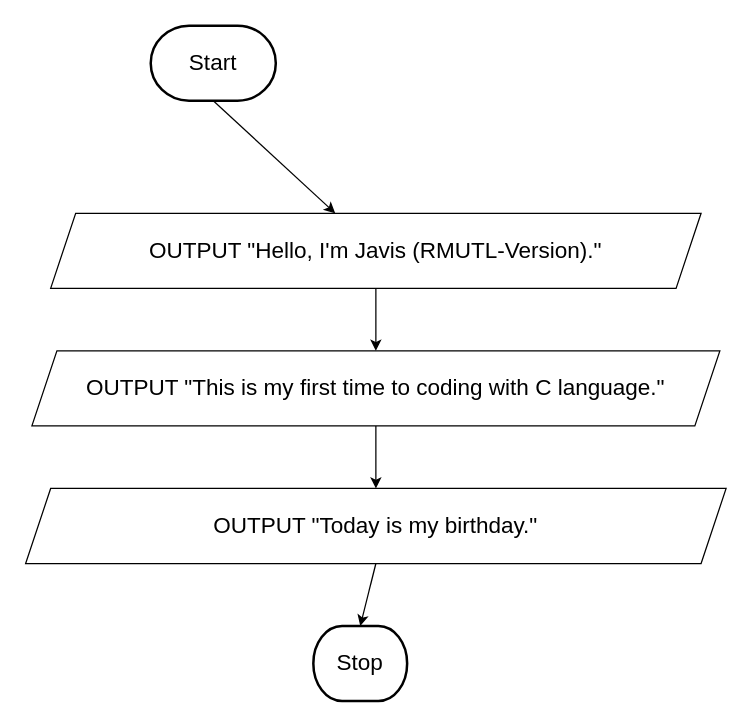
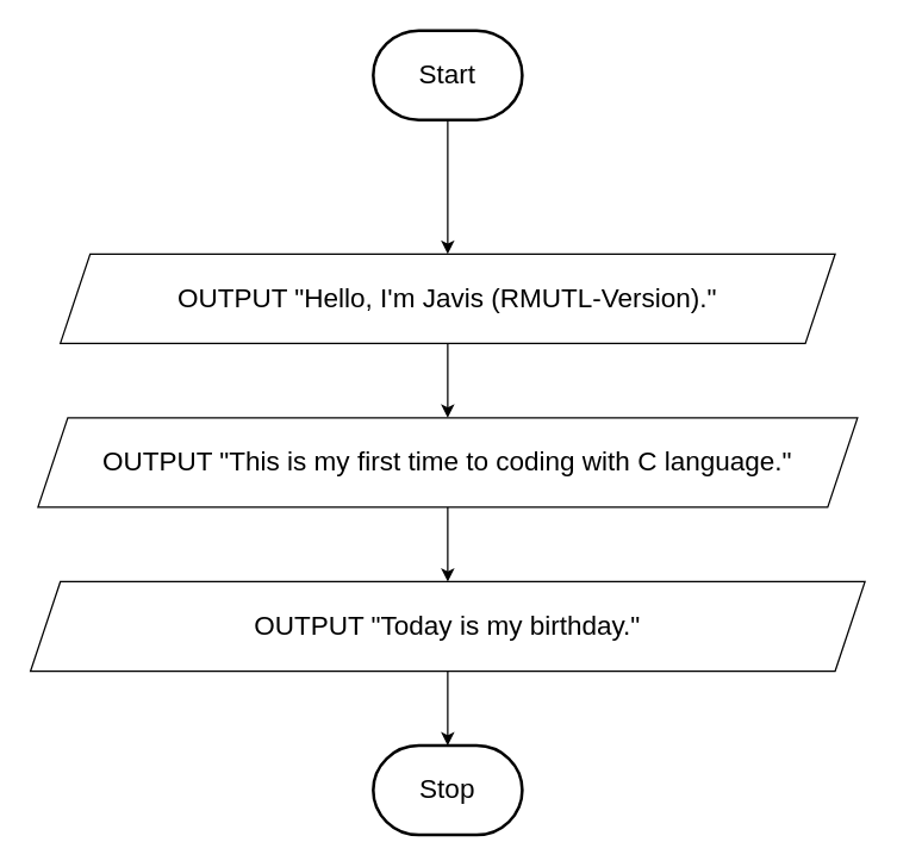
  <mxCell id="0" />
  <mxCell id="1" parent="0" />
  <mxCell id="2" value="&lt;font style=&quot;font-size: 18px;&quot;&gt;OUTPUT &quot;Hello, I'm Javis (RMUTL-Version).&quot;&lt;/font&gt;" style="shape=parallelogram;perimeter=parallelogramPerimeter;whiteSpace=wrap;html=1;fixedSize=1;" vertex="1" parent="1"><mxGeometry x="40" y="170" width="520" height="60" as="geometry" /></mxCell>
  <mxCell id="3" value="&lt;font style=&quot;font-size: 18px;&quot;&gt;OUTPUT &quot;This is my first time to coding with C language.&quot;&lt;/font&gt;" style="shape=parallelogram;perimeter=parallelogramPerimeter;whiteSpace=wrap;html=1;fixedSize=1;" vertex="1" parent="1"><mxGeometry x="25" y="280" width="550" height="60" as="geometry" /></mxCell>
  <mxCell id="4" value="&lt;font style=&quot;font-size: 18px;&quot;&gt;OUTPUT &quot;Today is my birthday.&quot;&lt;/font&gt;" style="shape=parallelogram;perimeter=parallelogramPerimeter;whiteSpace=wrap;html=1;fixedSize=1;" vertex="1" parent="1"><mxGeometry x="20" y="390" width="560" height="60" as="geometry" /></mxCell>
- <mxCell id="5" value="&lt;font style=&quot;font-size: 18px;&quot;&gt;Stop&lt;/font&gt;" style="strokeWidth=2;html=1;shape=mxgraph.flowchart.terminator;whiteSpace=wrap;" vertex="1" parent="1"><mxGeometry x="250" y="500" width="75" height="60" as="geometry" /></mxCell>
- <mxCell id="6" value="&lt;font style=&quot;font-size: 18px;&quot;&gt;Start&lt;/font&gt;" style="strokeWidth=2;html=1;shape=mxgraph.flowchart.terminator;whiteSpace=wrap;" vertex="1" parent="1"><mxGeometry x="120" y="20" width="100" height="60" as="geometry" /></mxCell>
+ <mxCell id="5" value="&lt;font style=&quot;font-size: 18px;&quot;&gt;Stop&lt;/font&gt;" style="strokeWidth=2;html=1;shape=mxgraph.flowchart.terminator;whiteSpace=wrap;" vertex="1" parent="1"><mxGeometry x="250" y="500" width="100" height="60" as="geometry" /></mxCell>
+ <mxCell id="6" value="&lt;font style=&quot;font-size: 18px;&quot;&gt;Start&lt;/font&gt;" style="strokeWidth=2;html=1;shape=mxgraph.flowchart.terminator;whiteSpace=wrap;" vertex="1" parent="1"><mxGeometry x="250" y="20" width="100" height="60" as="geometry" /></mxCell>
  <mxCell id="7" value="" style="endArrow=classic;html=1;rounded=0;exitX=0.5;exitY=1;exitDx=0;exitDy=0;exitPerimeter=0;" edge="1" parent="1" source="6" target="2"><mxGeometry width="50" height="50" relative="1" as="geometry"><mxPoint x="400" y="160" as="sourcePoint" /><mxPoint x="450" y="110" as="targetPoint" /></mxGeometry></mxCell>
  <mxCell id="8" value="" style="endArrow=classic;html=1;rounded=0;exitX=0.5;exitY=1;exitDx=0;exitDy=0;" edge="1" parent="1" source="2" target="3"><mxGeometry width="50" height="50" relative="1" as="geometry"><mxPoint x="360" y="360" as="sourcePoint" /><mxPoint x="410" y="310" as="targetPoint" /></mxGeometry></mxCell>
  <mxCell id="9" value="" style="endArrow=classic;html=1;rounded=0;exitX=0.5;exitY=1;exitDx=0;exitDy=0;entryX=0.5;entryY=0;entryDx=0;entryDy=0;" edge="1" parent="1" source="3" target="4"><mxGeometry width="50" height="50" relative="1" as="geometry"><mxPoint x="280" y="410" as="sourcePoint" /><mxPoint x="330" y="360" as="targetPoint" /></mxGeometry></mxCell>
  <mxCell id="10" value="" style="endArrow=classic;html=1;rounded=0;entryX=0.5;entryY=0;entryDx=0;entryDy=0;entryPerimeter=0;exitX=0.5;exitY=1;exitDx=0;exitDy=0;" edge="1" parent="1" source="4" target="5"><mxGeometry width="50" height="50" relative="1" as="geometry"><mxPoint x="180" y="510" as="sourcePoint" /><mxPoint x="230" y="460" as="targetPoint" /></mxGeometry></mxCell>
